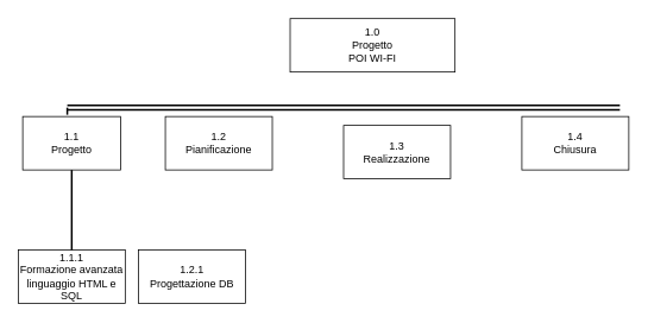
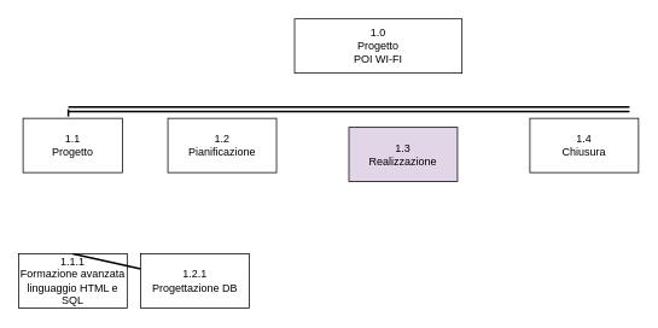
  <mxCell id="0" />
  <mxCell id="1" parent="0" />
  <mxCell id="2" value="&lt;div&gt;1.0&lt;/div&gt;&lt;div&gt;Progetto&lt;/div&gt;&lt;div&gt;POI WI-FI&lt;br&gt;&lt;/div&gt;" style="rounded=0;whiteSpace=wrap;html=1;" vertex="1" parent="1"><mxGeometry x="325" y="20" width="185" height="60" as="geometry" /></mxCell>
  <mxCell id="3" value="&lt;div&gt;1.1&lt;br&gt;&lt;/div&gt;&lt;div&gt;Progetto&lt;/div&gt;" style="rounded=0;whiteSpace=wrap;html=1;" vertex="1" parent="1"><mxGeometry x="25" y="130" width="110" height="60" as="geometry" /></mxCell>
  <mxCell id="4" value="1.2&lt;br&gt;&lt;div&gt;Pianificazione&lt;/div&gt;" style="whiteSpace=wrap;html=1;" vertex="1" parent="1"><mxGeometry x="185" y="130" width="120" height="60" as="geometry" /></mxCell>
- <mxCell id="5" value="1.3&lt;br&gt;&lt;div&gt;Realizzazione&lt;/div&gt;" style="whiteSpace=wrap;html=1;" vertex="1" parent="1"><mxGeometry x="385" y="140" width="120" height="60" as="geometry" /></mxCell>
+ <mxCell id="5" value="1.3&lt;br&gt;&lt;div&gt;Realizzazione&lt;/div&gt;" style="whiteSpace=wrap;html=1;fillColor=#e1d5e7;" vertex="1" parent="1"><mxGeometry x="385" y="140" width="120" height="60" as="geometry" /></mxCell>
  <mxCell id="6" value="&lt;div&gt;1.4&lt;/div&gt;&lt;div&gt;Chiusura&lt;br&gt;&lt;/div&gt;" style="rounded=0;whiteSpace=wrap;html=1;" vertex="1" parent="1"><mxGeometry x="585" y="130" width="120" height="60" as="geometry" /></mxCell>
  <mxCell id="7" value="" style="shape=link;html=1;fillColor=#76608a;strokeWidth=2;" edge="1" parent="1"><mxGeometry width="100" relative="1" as="geometry"><mxPoint x="75" y="120" as="sourcePoint" /><mxPoint x="695" y="120" as="targetPoint" /></mxGeometry></mxCell>
  <mxCell id="8" value="" style="endArrow=none;html=1;strokeColor=#000000;strokeWidth=2;" edge="1" parent="1"><mxGeometry width="50" height="50" relative="1" as="geometry"><mxPoint x="75" y="128" as="sourcePoint" /><mxPoint x="75" y="120" as="targetPoint" /></mxGeometry></mxCell>
  <mxCell id="9" value="&lt;div&gt;1.1.1&lt;/div&gt;&lt;div&gt;Formazione avanzata linguaggio HTML e SQL&lt;br&gt;&lt;/div&gt;" style="rounded=0;whiteSpace=wrap;html=1;" vertex="1" parent="1"><mxGeometry x="20" y="280" width="120" height="60" as="geometry" /></mxCell>
- <mxCell id="10" value="" style="endArrow=none;html=1;strokeColor=#000000;strokeWidth=2;entryX=0.5;entryY=1;entryDx=0;entryDy=0;exitX=0.5;exitY=0;exitDx=0;exitDy=0;" edge="1" parent="1" source="9" target="3"><mxGeometry width="50" height="50" relative="1" as="geometry"><mxPoint x="335" y="360" as="sourcePoint" /><mxPoint x="385" y="310" as="targetPoint" /></mxGeometry></mxCell>
+ <mxCell id="10" value="" style="endArrow=none;html=1;strokeColor=#000000;strokeWidth=2;exitX=0.5;exitY=0;exitDx=0;exitDy=0;" edge="1" parent="1" source="9" target="11"><mxGeometry width="50" height="50" relative="1" as="geometry"><mxPoint x="335" y="360" as="sourcePoint" /><mxPoint x="385" y="310" as="targetPoint" /></mxGeometry></mxCell>
  <mxCell id="11" value="&lt;div&gt;1.2.1&lt;/div&gt;&lt;div&gt;Progettazione DB&lt;/div&gt;" style="rounded=0;whiteSpace=wrap;html=1;" vertex="1" parent="1"><mxGeometry x="155" y="280" width="120" height="60" as="geometry" /></mxCell>
